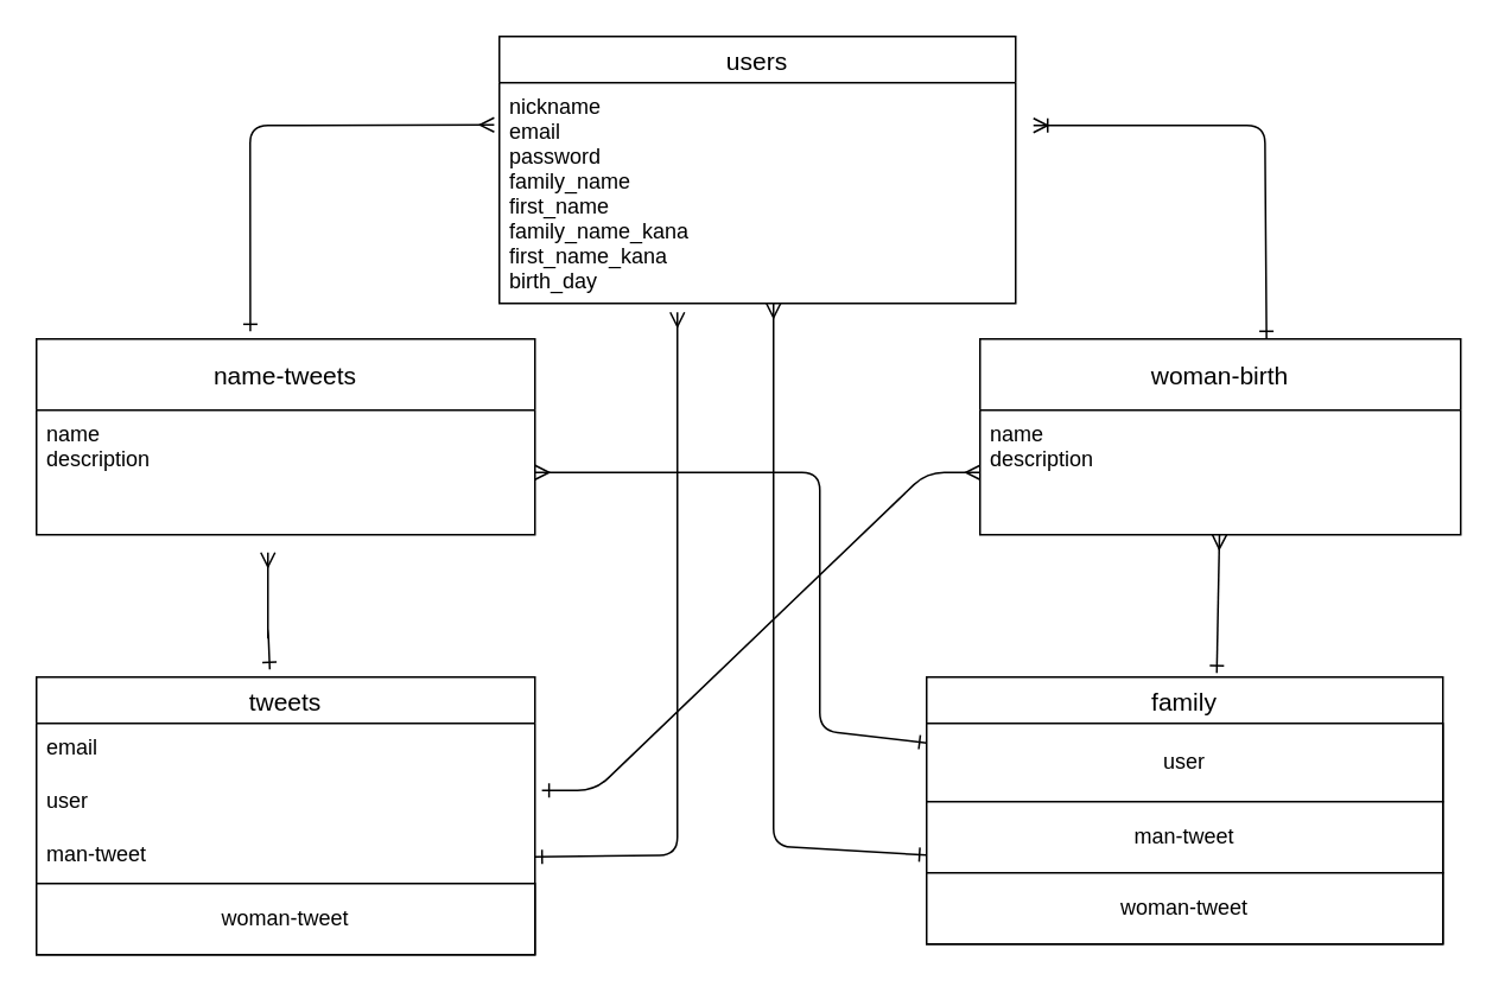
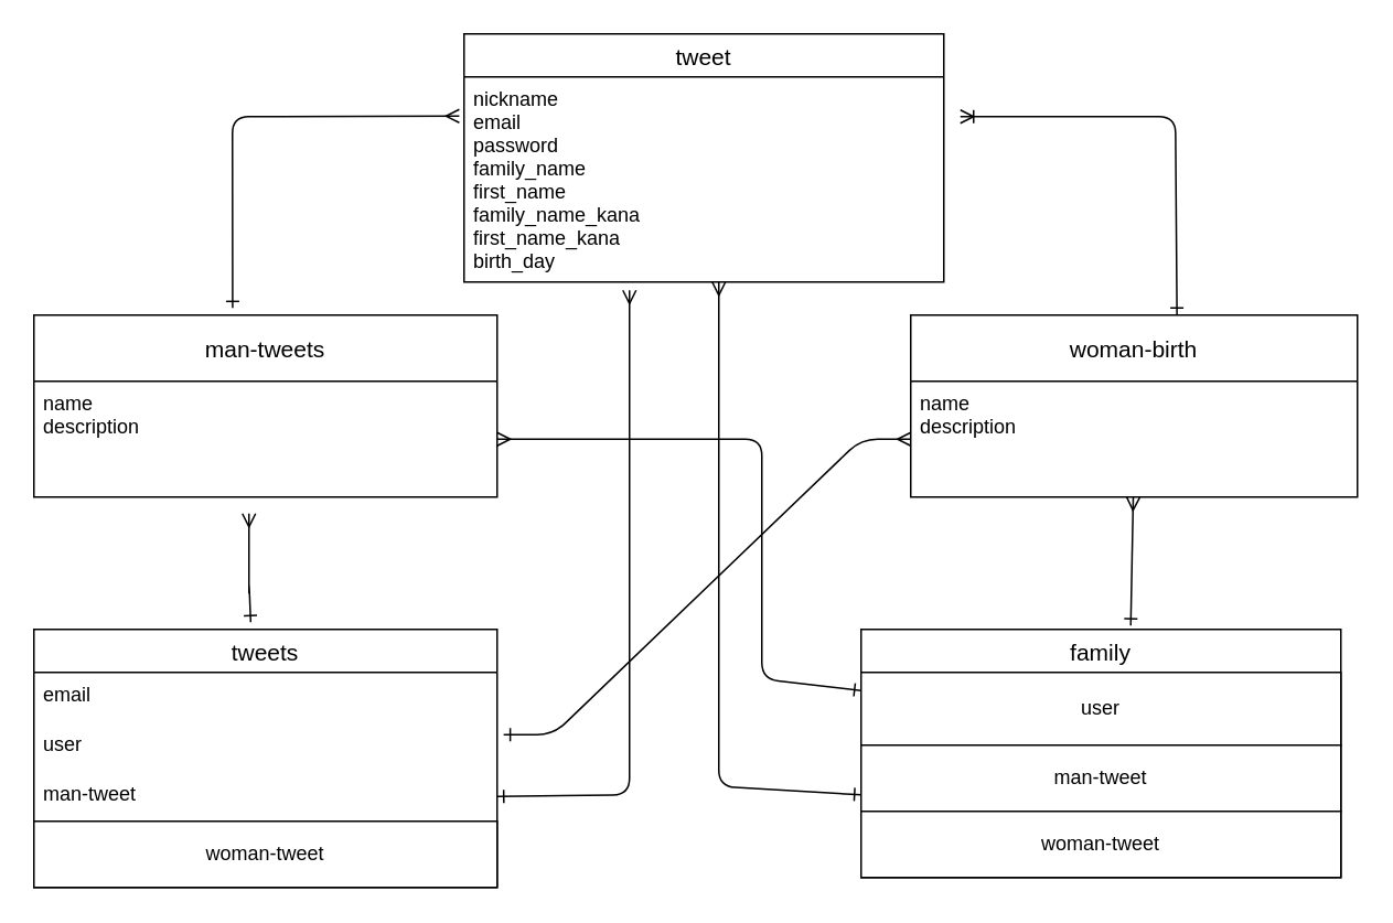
  <mxCell id="0" />
  <mxCell id="1" parent="0" />
- <mxCell id="2" value="name-tweets" style="swimlane;fontStyle=0;childLayout=stackLayout;horizontal=1;startSize=40;horizontalStack=0;resizeParent=1;resizeParentMax=0;resizeLast=0;collapsible=1;marginBottom=0;align=center;fontSize=14;" vertex="1" parent="1"><mxGeometry y="190" width="280" height="110" as="geometry" x="20" /></mxCell>
+ <mxCell id="2" value="man-tweets" style="swimlane;fontStyle=0;childLayout=stackLayout;horizontal=1;startSize=40;horizontalStack=0;resizeParent=1;resizeParentMax=0;resizeLast=0;collapsible=1;marginBottom=0;align=center;fontSize=14;" vertex="1" parent="1"><mxGeometry y="190" width="280" height="110" as="geometry" x="20" /></mxCell>
  <mxCell id="3" value="name&#10;description" style="text;strokeColor=none;fillColor=none;spacingLeft=4;spacingRight=4;overflow=hidden;rotatable=0;points=[[0,0.5],[1,0.5]];portConstraint=eastwest;fontSize=12;" vertex="1" parent="2"><mxGeometry y="40" width="280" height="70" as="geometry" /></mxCell>
  <mxCell id="4" value="woman-birth" style="swimlane;fontStyle=0;childLayout=stackLayout;horizontal=1;startSize=40;horizontalStack=0;resizeParent=1;resizeParentMax=0;resizeLast=0;collapsible=1;marginBottom=0;align=center;fontSize=14;" vertex="1" parent="1"><mxGeometry x="550" y="190" width="270" height="110" as="geometry" /></mxCell>
  <mxCell id="5" value="name&#10;description" style="text;strokeColor=none;fillColor=none;spacingLeft=4;spacingRight=4;overflow=hidden;rotatable=0;points=[[0,0.5],[1,0.5]];portConstraint=eastwest;fontSize=12;" vertex="1" parent="4"><mxGeometry y="40" width="270" height="70" as="geometry" /></mxCell>
- <mxCell id="6" value="users" style="swimlane;fontStyle=0;childLayout=stackLayout;horizontal=1;startSize=26;horizontalStack=0;resizeParent=1;resizeParentMax=0;resizeLast=0;collapsible=1;marginBottom=0;align=center;fontSize=14;" vertex="1" parent="1"><mxGeometry x="280" y="20" width="290" height="150" as="geometry" /></mxCell>
+ <mxCell id="6" value="tweet" style="swimlane;fontStyle=0;childLayout=stackLayout;horizontal=1;startSize=26;horizontalStack=0;resizeParent=1;resizeParentMax=0;resizeLast=0;collapsible=1;marginBottom=0;align=center;fontSize=14;" vertex="1" parent="1"><mxGeometry x="280" y="20" width="290" height="150" as="geometry" /></mxCell>
  <mxCell id="7" value="nickname&#10;email&#10;password&#10;family_name&#10;first_name&#10;family_name_kana&#10;first_name_kana&#10;birth_day" style="text;strokeColor=none;fillColor=none;spacingLeft=4;spacingRight=4;overflow=hidden;rotatable=0;points=[[0,0.5],[1,0.5]];portConstraint=eastwest;fontSize=12;" vertex="1" parent="6"><mxGeometry y="26" width="290" height="124" as="geometry" /></mxCell>
  <mxCell id="8" value="tweets" style="swimlane;fontStyle=0;childLayout=stackLayout;horizontal=1;startSize=26;horizontalStack=0;resizeParent=1;resizeParentMax=0;resizeLast=0;collapsible=1;marginBottom=0;align=center;fontSize=14;" vertex="1" parent="1"><mxGeometry y="380" width="280" height="156" as="geometry" x="20" /></mxCell>
  <mxCell id="9" value="email" style="text;strokeColor=none;fillColor=none;spacingLeft=4;spacingRight=4;overflow=hidden;rotatable=0;points=[[0,0.5],[1,0.5]];portConstraint=eastwest;fontSize=12;" vertex="1" parent="8"><mxGeometry y="26" width="280" height="30" as="geometry" /></mxCell>
  <mxCell id="10" value="user" style="text;strokeColor=none;fillColor=none;spacingLeft=4;spacingRight=4;overflow=hidden;rotatable=0;points=[[0,0.5],[1,0.5]];portConstraint=eastwest;fontSize=12;" vertex="1" parent="8"><mxGeometry y="56" width="280" height="30" as="geometry" /></mxCell>
  <mxCell id="11" value="man-tweet" style="text;strokeColor=none;fillColor=none;spacingLeft=4;spacingRight=4;overflow=hidden;rotatable=0;points=[[0,0.5],[1,0.5]];portConstraint=eastwest;fontSize=12;" vertex="1" parent="8"><mxGeometry y="86" width="280" height="30" as="geometry" /></mxCell>
  <mxCell id="12" value="woman-tweet" style="whiteSpace=wrap;html=1;align=center;" vertex="1" parent="8"><mxGeometry y="116" width="280" height="40" as="geometry" /></mxCell>
  <mxCell id="13" value="family" style="swimlane;fontStyle=0;childLayout=stackLayout;horizontal=1;startSize=26;horizontalStack=0;resizeParent=1;resizeParentMax=0;resizeLast=0;collapsible=1;marginBottom=0;align=center;fontSize=14;" vertex="1" parent="1"><mxGeometry x="520" y="380" width="290" height="150" as="geometry" /></mxCell>
  <mxCell id="14" value="user" style="whiteSpace=wrap;html=1;align=center;" vertex="1" parent="13"><mxGeometry y="26" width="290" height="44" as="geometry" /></mxCell>
  <mxCell id="15" value="man-tweet" style="whiteSpace=wrap;html=1;align=center;" vertex="1" parent="13"><mxGeometry y="70" width="290" height="40" as="geometry" /></mxCell>
  <mxCell id="16" value="woman-tweet" style="whiteSpace=wrap;html=1;align=center;" vertex="1" parent="13"><mxGeometry y="110" width="290" height="40" as="geometry" /></mxCell>
  <mxCell id="17" value="" style="fontSize=12;html=1;endArrow=ERoneToMany;exitX=0.596;exitY=-0.003;exitDx=0;exitDy=0;exitPerimeter=0;startArrow=ERone;startFill=0;" edge="1" parent="1" source="4"><mxGeometry width="100" height="100" relative="1" as="geometry"><mxPoint x="780" y="70" as="sourcePoint" /><mxPoint x="580" y="70" as="targetPoint" /><Array as="points"><mxPoint x="710" y="70" /></Array></mxGeometry></mxCell>
  <mxCell id="18" value="" style="fontSize=12;html=1;endArrow=ERone;exitX=-0.01;exitY=0.191;exitDx=0;exitDy=0;exitPerimeter=0;startArrow=ERmany;startFill=0;endFill=0;entryX=0.429;entryY=-0.039;entryDx=0;entryDy=0;entryPerimeter=0;" edge="1" parent="1" source="7" target="2"><mxGeometry width="100" height="100" relative="1" as="geometry"><mxPoint x="210" y="115" as="sourcePoint" /><mxPoint x="90" y="70" as="targetPoint" /><Array as="points"><mxPoint x="140" y="70" /></Array></mxGeometry></mxCell>
  <mxCell id="19" value="" style="fontSize=12;html=1;endArrow=ERone;startArrow=ERmany;startFill=0;endFill=0;entryX=1;entryY=0.5;entryDx=0;entryDy=0;" edge="1" parent="1" target="11"><mxGeometry width="100" height="100" relative="1" as="geometry"><mxPoint x="380" y="175" as="sourcePoint" /><mxPoint x="360" y="500" as="targetPoint" /><Array as="points"><mxPoint x="380" y="480" /></Array></mxGeometry></mxCell>
  <mxCell id="20" value="" style="fontSize=12;html=1;endArrow=ERone;startArrow=ERmany;startFill=0;endFill=0;entryX=0;entryY=0.75;entryDx=0;entryDy=0;" edge="1" parent="1" target="15"><mxGeometry width="100" height="100" relative="1" as="geometry"><mxPoint x="434" y="170" as="sourcePoint" /><mxPoint x="524" y="470" as="targetPoint" /><Array as="points"><mxPoint x="434" y="475" /></Array></mxGeometry></mxCell>
  <mxCell id="21" value="" style="fontSize=12;html=1;endArrow=ERmany;exitX=0.468;exitY=-0.028;exitDx=0;exitDy=0;exitPerimeter=0;startArrow=ERone;startFill=0;" edge="1" parent="1" source="8"><mxGeometry width="100" height="100" relative="1" as="geometry"><mxPoint x="150" y="370" as="sourcePoint" /><mxPoint x="150" y="310" as="targetPoint" /><Array as="points"><mxPoint x="150" y="350" /><mxPoint x="150" y="360" /></Array></mxGeometry></mxCell>
  <mxCell id="22" value="" style="edgeStyle=entityRelationEdgeStyle;fontSize=12;html=1;endArrow=ERmany;entryX=0;entryY=0.5;entryDx=0;entryDy=0;exitX=1.014;exitY=0.256;exitDx=0;exitDy=0;exitPerimeter=0;startArrow=ERone;startFill=0;" edge="1" parent="1" source="10" target="5"><mxGeometry width="100" height="100" relative="1" as="geometry"><mxPoint x="370" y="410" as="sourcePoint" /><mxPoint x="470" y="310" as="targetPoint" /></mxGeometry></mxCell>
  <mxCell id="23" value="" style="fontSize=12;html=1;endArrow=ERmany;startArrow=ERone;startFill=0;exitX=0.562;exitY=-0.016;exitDx=0;exitDy=0;exitPerimeter=0;" edge="1" parent="1" source="13"><mxGeometry width="100" height="100" relative="1" as="geometry"><mxPoint x="684.5" y="370" as="sourcePoint" /><mxPoint x="684.5" y="300" as="targetPoint" /></mxGeometry></mxCell>
  <mxCell id="24" value="" style="fontSize=12;html=1;endArrow=ERmany;exitX=0;exitY=0.25;exitDx=0;exitDy=0;startArrow=ERone;startFill=0;" edge="1" parent="1" source="14" target="3"><mxGeometry width="100" height="100" relative="1" as="geometry"><mxPoint x="460" y="450" as="sourcePoint" /><mxPoint x="360" y="180" as="targetPoint" /><Array as="points"><mxPoint x="460" y="410" /><mxPoint x="460" y="265" /></Array></mxGeometry></mxCell>
